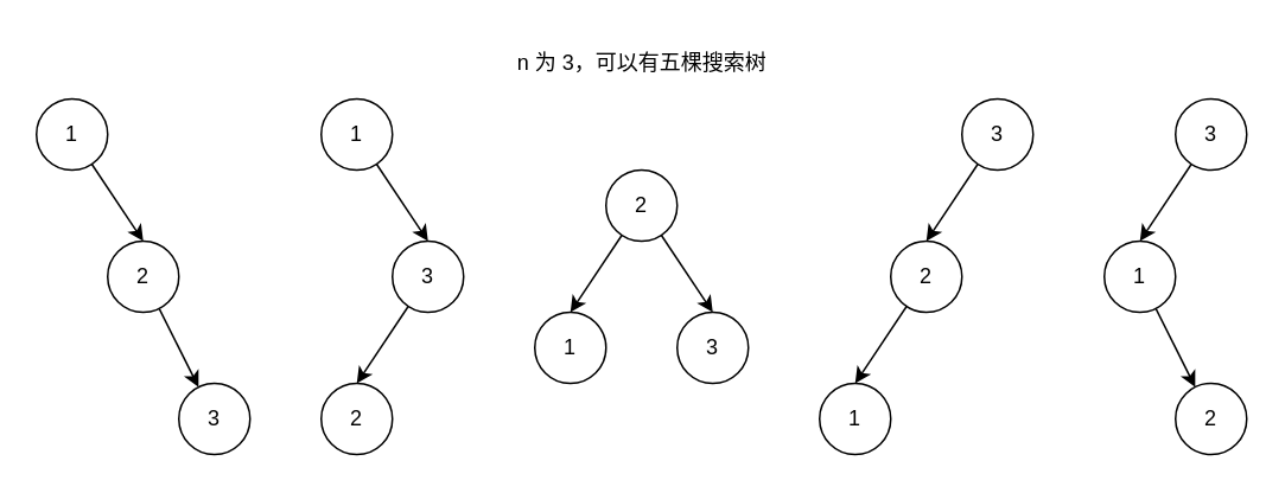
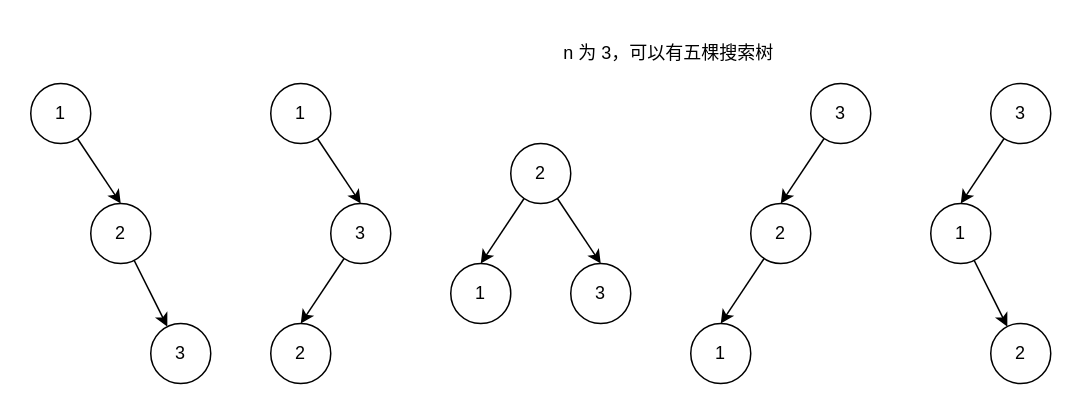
  <mxCell id="0" />
  <mxCell id="1" parent="0" />
  <mxCell id="2" style="rounded=0;orthogonalLoop=1;jettySize=auto;html=1;" edge="1" parent="1" source="3" target="6"><mxGeometry relative="1" as="geometry" /></mxCell>
  <mxCell id="3" value="2" style="ellipse;whiteSpace=wrap;html=1;aspect=fixed;" vertex="1" parent="1"><mxGeometry x="60" y="135" width="40" height="40" as="geometry" /></mxCell>
  <mxCell id="4" style="rounded=0;orthogonalLoop=1;jettySize=auto;html=1;entryX=0.5;entryY=0;entryDx=0;entryDy=0;" edge="1" parent="1" source="5" target="3"><mxGeometry relative="1" as="geometry" /></mxCell>
  <mxCell id="5" value="1" style="ellipse;whiteSpace=wrap;html=1;aspect=fixed;" vertex="1" parent="1"><mxGeometry x="20" y="55" width="40" height="40" as="geometry" /></mxCell>
  <mxCell id="6" value="3" style="ellipse;whiteSpace=wrap;html=1;aspect=fixed;" vertex="1" parent="1"><mxGeometry x="100" y="215" width="40" height="40" as="geometry" /></mxCell>
  <mxCell id="7" style="rounded=0;orthogonalLoop=1;jettySize=auto;html=1;entryX=0.5;entryY=0;entryDx=0;entryDy=0;" edge="1" parent="1" source="8" target="11"><mxGeometry relative="1" as="geometry" /></mxCell>
  <mxCell id="8" value="3" style="ellipse;whiteSpace=wrap;html=1;aspect=fixed;" vertex="1" parent="1"><mxGeometry x="220" y="135" width="40" height="40" as="geometry" /></mxCell>
  <mxCell id="9" style="rounded=0;orthogonalLoop=1;jettySize=auto;html=1;entryX=0.5;entryY=0;entryDx=0;entryDy=0;" edge="1" parent="1" source="10" target="8"><mxGeometry relative="1" as="geometry" /></mxCell>
  <mxCell id="10" value="1" style="ellipse;whiteSpace=wrap;html=1;aspect=fixed;" vertex="1" parent="1"><mxGeometry x="180" y="55" width="40" height="40" as="geometry" /></mxCell>
  <mxCell id="11" value="2" style="ellipse;whiteSpace=wrap;html=1;aspect=fixed;" vertex="1" parent="1"><mxGeometry x="180" y="215" width="40" height="40" as="geometry" /></mxCell>
  <mxCell id="12" style="rounded=0;orthogonalLoop=1;jettySize=auto;html=1;entryX=0.5;entryY=0;entryDx=0;entryDy=0;" edge="1" parent="1" source="14" target="16"><mxGeometry relative="1" as="geometry" /></mxCell>
  <mxCell id="13" style="rounded=0;orthogonalLoop=1;jettySize=auto;html=1;entryX=0.5;entryY=0;entryDx=0;entryDy=0;" edge="1" parent="1" source="14" target="15"><mxGeometry relative="1" as="geometry" /></mxCell>
  <mxCell id="14" value="2" style="ellipse;whiteSpace=wrap;html=1;aspect=fixed;" vertex="1" parent="1"><mxGeometry x="340" y="95" width="40" height="40" as="geometry" /></mxCell>
  <mxCell id="15" value="3" style="ellipse;whiteSpace=wrap;html=1;aspect=fixed;" vertex="1" parent="1"><mxGeometry x="380" y="175" width="40" height="40" as="geometry" /></mxCell>
  <mxCell id="16" value="1" style="ellipse;whiteSpace=wrap;html=1;aspect=fixed;" vertex="1" parent="1"><mxGeometry x="300" y="175" width="40" height="40" as="geometry" /></mxCell>
  <mxCell id="17" style="rounded=0;orthogonalLoop=1;jettySize=auto;html=1;entryX=0.5;entryY=0;entryDx=0;entryDy=0;" edge="1" parent="1" source="18" target="21"><mxGeometry relative="1" as="geometry" /></mxCell>
  <mxCell id="18" value="2" style="ellipse;whiteSpace=wrap;html=1;aspect=fixed;" vertex="1" parent="1"><mxGeometry x="500" y="135" width="40" height="40" as="geometry" /></mxCell>
  <mxCell id="19" style="rounded=0;orthogonalLoop=1;jettySize=auto;html=1;entryX=0.5;entryY=0;entryDx=0;entryDy=0;" edge="1" parent="1" source="20" target="18"><mxGeometry relative="1" as="geometry" /></mxCell>
  <mxCell id="20" value="3" style="ellipse;whiteSpace=wrap;html=1;aspect=fixed;" vertex="1" parent="1"><mxGeometry x="540" y="55" width="40" height="40" as="geometry" /></mxCell>
  <mxCell id="21" value="1" style="ellipse;whiteSpace=wrap;html=1;aspect=fixed;" vertex="1" parent="1"><mxGeometry x="460" y="215" width="40" height="40" as="geometry" /></mxCell>
  <mxCell id="22" style="rounded=0;orthogonalLoop=1;jettySize=auto;html=1;" edge="1" parent="1" source="23" target="26"><mxGeometry relative="1" as="geometry" /></mxCell>
  <mxCell id="23" value="1" style="ellipse;whiteSpace=wrap;html=1;aspect=fixed;" vertex="1" parent="1"><mxGeometry x="620" y="135" width="40" height="40" as="geometry" /></mxCell>
  <mxCell id="24" style="rounded=0;orthogonalLoop=1;jettySize=auto;html=1;entryX=0.5;entryY=0;entryDx=0;entryDy=0;" edge="1" parent="1" source="25" target="23"><mxGeometry relative="1" as="geometry" /></mxCell>
  <mxCell id="25" value="3" style="ellipse;whiteSpace=wrap;html=1;aspect=fixed;" vertex="1" parent="1"><mxGeometry x="660" y="55" width="40" height="40" as="geometry" /></mxCell>
  <mxCell id="26" value="2" style="ellipse;whiteSpace=wrap;html=1;aspect=fixed;" vertex="1" parent="1"><mxGeometry x="660" y="215" width="40" height="40" as="geometry" /></mxCell>
- <mxCell id="27" value="n 为 3，可以有五棵搜索树" style="text;html=1;align=center;verticalAlign=middle;resizable=0;points=[];autosize=1;strokeColor=none;fillColor=none;" vertex="1" parent="1"><mxGeometry x="280" y="20" width="160" height="30" as="geometry" /></mxCell>
+ <mxCell id="27" value="n 为 3，可以有五棵搜索树" style="text;html=1;align=center;verticalAlign=middle;resizable=0;points=[];autosize=1;strokeColor=none;fillColor=none;" vertex="1" parent="1"><mxGeometry x="365" y="20" width="160" height="30" as="geometry" /></mxCell>
